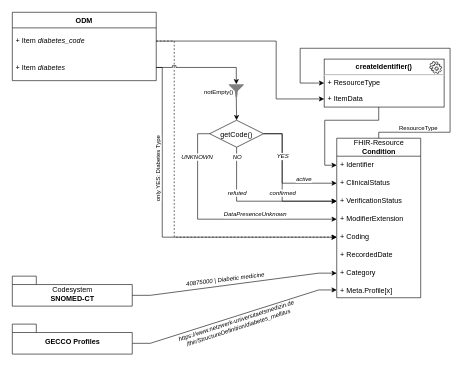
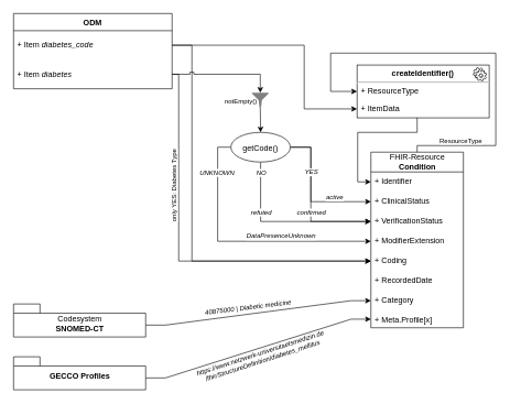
  <mxCell id="0" />
  <mxCell id="1" parent="0" />
  <mxCell id="2" style="edgeStyle=orthogonalEdgeStyle;rounded=0;orthogonalLoop=1;jettySize=auto;html=1;exitX=0.5;exitY=0;exitDx=0;exitDy=0;entryX=0;entryY=0.5;entryDx=0;entryDy=0;" parent="1" source="4" target="21" edge="1"><mxGeometry relative="1" as="geometry"><mxPoint x="481" y="143" as="targetPoint" /><Array as="points"><mxPoint x="631" y="220" /><mxPoint x="750" y="220" /><mxPoint x="750" y="80" /><mxPoint x="500" y="80" /><mxPoint x="500" y="138" /></Array></mxGeometry></mxCell>
  <mxCell id="3" value="ResourceType" style="edgeLabel;html=1;align=center;verticalAlign=middle;resizable=0;points=[];fontSize=10;" parent="2" vertex="1" connectable="0"><mxGeometry x="-0.886" y="-1" relative="1" as="geometry"><mxPoint x="40.5" y="-9.75" as="offset" /></mxGeometry></mxCell>
  <mxCell id="4" value="&lt;span style=&quot;font-weight: normal&quot;&gt;FHIR-Resource&lt;/span&gt;&lt;br&gt;Condition" style="swimlane;fontStyle=1;childLayout=stackLayout;horizontal=1;startSize=30;fillColor=none;horizontalStack=0;resizeParent=1;resizeParentMax=0;resizeLast=0;collapsible=1;marginBottom=0;html=1;" parent="1" vertex="1"><mxGeometry x="561" y="230" width="140" height="266" as="geometry" /></mxCell>
  <mxCell id="5" value="+ Identifier" style="text;strokeColor=none;fillColor=none;align=left;verticalAlign=top;spacingLeft=4;spacingRight=4;overflow=hidden;rotatable=0;points=[[0,0.5],[1,0.5]];portConstraint=eastwest;" parent="4" vertex="1"><mxGeometry y="30" width="140" height="30" as="geometry" /></mxCell>
  <mxCell id="6" value="+ ClinicalStatus" style="text;strokeColor=none;fillColor=none;align=left;verticalAlign=top;spacingLeft=4;spacingRight=4;overflow=hidden;rotatable=0;points=[[0,0.5],[1,0.5]];portConstraint=eastwest;" parent="4" vertex="1"><mxGeometry y="60" width="140" height="30" as="geometry" /></mxCell>
  <mxCell id="7" value="+ VerificationStatus" style="text;strokeColor=none;fillColor=none;align=left;verticalAlign=top;spacingLeft=4;spacingRight=4;overflow=hidden;rotatable=0;points=[[0,0.5],[1,0.5]];portConstraint=eastwest;" parent="4" vertex="1"><mxGeometry y="90" width="140" height="30" as="geometry" /></mxCell>
  <mxCell id="8" value="+ ModifierExtension" style="text;strokeColor=none;fillColor=none;align=left;verticalAlign=top;spacingLeft=4;spacingRight=4;overflow=hidden;rotatable=0;points=[[0,0.5],[1,0.5]];portConstraint=eastwest;" parent="4" vertex="1"><mxGeometry y="120" width="140" height="30" as="geometry" /></mxCell>
  <mxCell id="9" value="+ Coding" style="text;strokeColor=none;fillColor=none;align=left;verticalAlign=top;spacingLeft=4;spacingRight=4;overflow=hidden;rotatable=0;points=[[0,0.5],[1,0.5]];portConstraint=eastwest;" parent="4" vertex="1"><mxGeometry y="150" width="140" height="30" as="geometry" /></mxCell>
  <mxCell id="10" value="+ RecordedDate" style="text;strokeColor=none;fillColor=none;align=left;verticalAlign=top;spacingLeft=4;spacingRight=4;overflow=hidden;rotatable=0;points=[[0,0.5],[1,0.5]];portConstraint=eastwest;" parent="4" vertex="1"><mxGeometry y="180" width="140" height="30" as="geometry" /></mxCell>
  <mxCell id="11" value="+ Category" style="text;strokeColor=none;fillColor=none;align=left;verticalAlign=top;spacingLeft=4;spacingRight=4;overflow=hidden;rotatable=0;points=[[0,0.5],[1,0.5]];portConstraint=eastwest;" parent="4" vertex="1"><mxGeometry y="210" width="140" height="30" as="geometry" /></mxCell>
  <mxCell id="12" value="+ Meta.Profile[x]" style="text;strokeColor=none;fillColor=none;align=left;verticalAlign=top;spacingLeft=4;spacingRight=4;overflow=hidden;rotatable=0;points=[[0,0.5],[1,0.5]];portConstraint=eastwest;" parent="4" vertex="1"><mxGeometry y="240" width="140" height="26" as="geometry" /></mxCell>
  <mxCell id="13" value="ODM" style="swimlane;fontStyle=1;childLayout=stackLayout;horizontal=1;startSize=26;fillColor=none;horizontalStack=0;resizeParent=1;resizeParentMax=0;resizeLast=0;collapsible=1;marginBottom=0;" parent="1" vertex="1"><mxGeometry x="20" y="20" width="240" height="114" as="geometry" /></mxCell>
  <mxCell id="14" value="+ Item &lt;i&gt;diabetes_code&lt;br&gt;&lt;/i&gt;" style="text;strokeColor=none;fillColor=none;align=left;verticalAlign=middle;spacingLeft=4;spacingRight=4;overflow=hidden;rotatable=0;points=[[0,0.5],[1,0.5]];portConstraint=eastwest;fontStyle=0;whiteSpace=wrap;html=1;" parent="13" vertex="1"><mxGeometry y="26" width="240" height="44" as="geometry" /></mxCell>
  <mxCell id="15" value="+ Item&amp;nbsp;&lt;i&gt;diabetes&lt;/i&gt;" style="text;strokeColor=none;fillColor=none;align=left;verticalAlign=middle;spacingLeft=4;spacingRight=4;overflow=hidden;rotatable=0;points=[[0,0.5],[1,0.5]];portConstraint=eastwest;fontStyle=0;whiteSpace=wrap;html=1;" parent="13" vertex="1"><mxGeometry y="70" width="240" height="44" as="geometry" /></mxCell>
  <mxCell id="16" style="edgeStyle=entityRelationEdgeStyle;rounded=0;orthogonalLoop=1;jettySize=auto;html=1;exitX=0;exitY=0;exitDx=200;exitDy=32;exitPerimeter=0;entryX=0;entryY=0.5;entryDx=0;entryDy=0;startArrow=none;startFill=0;endArrow=classic;endFill=1;fontStyle=2" parent="1" source="18" target="12" edge="1"><mxGeometry relative="1" as="geometry" /></mxCell>
  <mxCell id="17" value="&lt;div&gt;&lt;font style=&quot;font-size: 10px&quot;&gt;&lt;span style=&quot;color: rgb(0 , 0 , 0) ; font-weight: 400 ; letter-spacing: normal ; text-align: center ; text-indent: 0px ; text-transform: none ; word-spacing: 0px ; display: inline ; float: none ; font-size: 10px&quot;&gt;https://www.netzwerk-universitaetsmedizin.de&lt;br&gt;&lt;/span&gt;&lt;/font&gt;&lt;font style=&quot;font-size: 10px&quot;&gt;&lt;span style=&quot;color: rgb(0 , 0 , 0) ; font-weight: 400 ; letter-spacing: normal ; text-align: center ; text-indent: 0px ; text-transform: none ; word-spacing: 0px ; display: inline ; float: none ; font-size: 10px&quot;&gt;/&lt;/span&gt;&lt;span style=&quot;color: rgb(0 , 0 , 0) ; font-weight: 400 ; letter-spacing: normal ; text-align: center ; text-indent: 0px ; text-transform: none ; word-spacing: 0px ; display: inline ; float: none ; font-size: 10px&quot;&gt;fhir/StructureDefinition/diabetes_mellitus&lt;/span&gt;&lt;/font&gt;&lt;/div&gt;" style="edgeLabel;html=1;align=center;verticalAlign=middle;resizable=0;points=[];fontSize=10;rotation=342;fontStyle=2;fontFamily=Helvetica;labelBackgroundColor=none;" parent="16" vertex="1" connectable="0"><mxGeometry x="-0.262" y="-1" relative="1" as="geometry"><mxPoint x="47.99" y="-2.88" as="offset" /></mxGeometry></mxCell>
  <mxCell id="18" value="GECCO Profiles" style="shape=folder;fontStyle=1;spacingTop=10;tabWidth=40;tabHeight=14;tabPosition=left;html=1;" parent="1" vertex="1"><mxGeometry x="20" y="540" width="200" height="50" as="geometry" /></mxCell>
  <mxCell id="19" value="&lt;p style=&quot;margin: 0px ; margin-top: 6px ; text-align: center&quot;&gt;&lt;b&gt;createIdentifier()&lt;/b&gt;&lt;/p&gt;&lt;hr&gt;&lt;p style=&quot;margin: 0px ; margin-left: 8px&quot;&gt;&lt;span style=&quot;color: rgba(0 , 0 , 0 , 0) ; font-family: monospace ; font-size: 0px&quot;&gt;%3CmxGraphModel%3E%3Croot%3E%3CmxCell%20id%3D%220%22%2F%3E%3CmxCell%20id%3D%221%22%20parent%3D%220%22%2F%3E%3CmxCell%20id%3D%222%22%20value%3D%22%2B%20Id%22%20style%3D%22text%3BstrokeColor%3Dnone%3BfillColor%3Dnone%3Balign%3Dleft%3BverticalAlign%3Dtop%3BspacingLeft%3D4%3BspacingRight%3D4%3Boverflow%3Dhidden%3Brotatable%3D0%3Bpoints%3D%5B%5B0%2C0.5%5D%2C%5B1%2C0.5%5D%5D%3BportConstraint%3Deastwest%3B%22%20vertex%3D%221%22%20parent%3D%221%22%3E%3CmxGeometry%20x%3D%22520%22%20y%3D%22270%22%20width%3D%22140%22%20height%3D%2230%22%20as%3D%22geometry%22%2F%3E%3C%2FmxCell%3E%3CmxCell%20id%3D%223%22%20value%3D%22%2B%20Identifier%22%20style%3D%22text%3BstrokeColor%3Dnone%3BfillColor%3Dnone%3Balign%3Dleft%3BverticalAlign%3Dtop%3BspacingLeft%3D4%3BspacingRight%3D4%3Boverflow%3Dhidden%3Brotatable%3D0%3Bpoints%3D%5B%5B0%2C0.5%5D%2C%5B1%2C0.5%5D%5D%3BportConstraint%3Deastwest%3B%22%20vertex%3D%221%22%20parent%3D%221%22%3E%3CmxGeometry%20x%3D%22520%22%20y%3D%22300%22%20width%3D%22140%22%20height%3D%2230%22%20as%3D%22geometry%22%2F%3E%3C%2FmxCell%3E%3C%2Froot%3E%3C%2FmxGraphModel%3E&lt;/span&gt;&lt;br&gt;&lt;/p&gt;" style="align=left;overflow=fill;html=1;dropTarget=0;labelBorderColor=none;" parent="1" vertex="1"><mxGeometry x="540" y="98" width="200" height="80" as="geometry" /></mxCell>
  <mxCell id="20" value="" style="shape=mxgraph.bpmn.service_task;html=1;outlineConnect=0;fontFamily=Helvetica;fontSize=12;fontColor=#000000;align=center;strokeColor=#000000;fillColor=#ffffff;" parent="19" vertex="1"><mxGeometry x="1" width="20" height="20" relative="1" as="geometry"><mxPoint x="-24" y="4" as="offset" /></mxGeometry></mxCell>
  <mxCell id="21" value="+ ResourceType" style="text;strokeColor=none;fillColor=none;align=left;verticalAlign=top;spacingLeft=4;spacingRight=4;overflow=hidden;rotatable=0;points=[[0,0.5],[1,0.5]];portConstraint=eastwest;" parent="1" vertex="1"><mxGeometry x="540" y="124.5" width="200" height="27" as="geometry" /></mxCell>
  <mxCell id="22" value="+ ItemData" style="text;strokeColor=none;fillColor=none;align=left;verticalAlign=top;spacingLeft=4;spacingRight=4;overflow=hidden;rotatable=0;points=[[0,0.5],[1,0.5]];portConstraint=eastwest;" parent="1" vertex="1"><mxGeometry x="540" y="151" width="200" height="27" as="geometry" /></mxCell>
  <mxCell id="23" value="&lt;span style=&quot;font-weight: normal&quot;&gt;Codesystem&lt;/span&gt;&lt;br&gt;SNOMED-CT" style="shape=folder;fontStyle=1;spacingTop=10;tabWidth=40;tabHeight=14;tabPosition=left;html=1;" parent="1" vertex="1"><mxGeometry x="20" y="460" width="200" height="50" as="geometry" /></mxCell>
  <mxCell id="24" value="&lt;div&gt;&lt;span style=&quot;font-size: 10px&quot;&gt;40875000 | Diabetic medicine&lt;/span&gt;&lt;/div&gt;" style="text;html=1;align=center;verticalAlign=middle;resizable=0;points=[];autosize=1;rotation=353;fontFamily=Helvetica;fontStyle=2" parent="1" vertex="1"><mxGeometry x="300" y="455" width="150" height="20" as="geometry" /></mxCell>
  <mxCell id="25" style="edgeStyle=entityRelationEdgeStyle;rounded=0;orthogonalLoop=1;jettySize=auto;html=1;exitX=0;exitY=0;exitDx=200;exitDy=32;exitPerimeter=0;" parent="1" source="23" target="11" edge="1"><mxGeometry relative="1" as="geometry"><mxPoint x="220" y="408" as="sourcePoint" /><mxPoint x="500" y="401" as="targetPoint" /></mxGeometry></mxCell>
  <mxCell id="26" style="edgeStyle=orthogonalEdgeStyle;rounded=0;orthogonalLoop=1;jettySize=auto;html=1;exitX=0.5;exitY=1;exitDx=0;exitDy=0;exitPerimeter=0;entryX=0.5;entryY=0;entryDx=0;entryDy=0;" parent="1" source="27" target="39" edge="1"><mxGeometry relative="1" as="geometry" /></mxCell>
  <mxCell id="27" value="" style="aspect=fixed;pointerEvents=1;shadow=0;dashed=0;html=1;strokeColor=none;labelPosition=center;verticalLabelPosition=bottom;verticalAlign=top;align=center;shape=mxgraph.mscae.enterprise.filter;fillColor=#808080;" parent="1" vertex="1"><mxGeometry x="381" y="140" width="25" height="22.5" as="geometry" /></mxCell>
  <mxCell id="28" style="rounded=0;orthogonalLoop=1;jettySize=auto;html=1;exitX=0.5;exitY=1;exitDx=0;exitDy=0;edgeStyle=orthogonalEdgeStyle;entryX=0;entryY=0.5;entryDx=0;entryDy=0;" parent="1" source="39" target="7" edge="1"><mxGeometry relative="1" as="geometry"><mxPoint x="448" y="389" as="targetPoint" /><mxPoint x="331" y="449" as="sourcePoint" /></mxGeometry></mxCell>
  <mxCell id="29" value="NO" style="edgeLabel;html=1;align=center;verticalAlign=middle;resizable=0;points=[];fontStyle=2;fontSize=10;" parent="28" vertex="1" connectable="0"><mxGeometry x="-0.511" relative="1" as="geometry"><mxPoint y="-48.0" as="offset" /></mxGeometry></mxCell>
  <mxCell id="30" value="&lt;i style=&quot;font-size: 10px;&quot;&gt;refuted&lt;/i&gt;" style="edgeLabel;html=1;align=center;verticalAlign=middle;resizable=0;points=[];fontSize=10;" parent="28" vertex="1" connectable="0"><mxGeometry x="-0.37" relative="1" as="geometry"><mxPoint y="-6.0" as="offset" /></mxGeometry></mxCell>
  <mxCell id="31" style="rounded=0;orthogonalLoop=1;jettySize=auto;html=1;exitX=0;exitY=0.5;exitDx=0;exitDy=0;edgeStyle=orthogonalEdgeStyle;" parent="1" source="39" target="8" edge="1"><mxGeometry relative="1" as="geometry"><mxPoint x="403" y="399" as="targetPoint" /><mxPoint x="251" y="369" as="sourcePoint" /></mxGeometry></mxCell>
  <mxCell id="32" value="UNKNOWN" style="edgeLabel;html=1;align=center;verticalAlign=middle;resizable=0;points=[];fontStyle=2;fontSize=10;" parent="31" vertex="1" connectable="0"><mxGeometry x="-0.547" y="2" relative="1" as="geometry"><mxPoint x="-3.51" y="-31.5" as="offset" /></mxGeometry></mxCell>
  <mxCell id="33" value="DataPresenceUnknown" style="edgeLabel;html=1;align=center;verticalAlign=middle;resizable=0;points=[];fontStyle=2;fontSize=10;" parent="31" vertex="1" connectable="0"><mxGeometry x="0.198" y="-1" relative="1" as="geometry"><mxPoint x="22.05" y="-9.03" as="offset" /></mxGeometry></mxCell>
  <mxCell id="34" style="edgeStyle=orthogonalEdgeStyle;rounded=0;orthogonalLoop=1;jettySize=auto;html=1;exitX=1;exitY=0.5;exitDx=0;exitDy=0;entryX=0;entryY=0.5;entryDx=0;entryDy=0;" parent="1" source="39" target="6" edge="1"><mxGeometry relative="1" as="geometry"><mxPoint x="470" y="349" as="targetPoint" /><Array as="points"><mxPoint x="470" y="223" /><mxPoint x="470" y="305" /></Array></mxGeometry></mxCell>
  <mxCell id="35" value="&lt;i style=&quot;font-size: 10px;&quot;&gt;active&lt;br style=&quot;font-size: 10px;&quot;&gt;&lt;/i&gt;" style="edgeLabel;html=1;align=center;verticalAlign=middle;resizable=0;points=[];fontSize=10;" parent="34" vertex="1" connectable="0"><mxGeometry x="0.447" y="2" relative="1" as="geometry"><mxPoint x="0.62" y="-6" as="offset" /></mxGeometry></mxCell>
  <mxCell id="36" style="edgeStyle=orthogonalEdgeStyle;rounded=0;orthogonalLoop=1;jettySize=auto;html=1;exitX=1;exitY=0.5;exitDx=0;exitDy=0;entryX=0;entryY=0.5;entryDx=0;entryDy=0;" parent="1" source="39" target="7" edge="1"><mxGeometry relative="1" as="geometry"><Array as="points"><mxPoint x="470" y="223" /><mxPoint x="470" y="335" /></Array></mxGeometry></mxCell>
  <mxCell id="37" value="&lt;i style=&quot;font-size: 10px;&quot;&gt;confirmed&lt;/i&gt;" style="edgeLabel;html=1;align=center;verticalAlign=middle;resizable=0;points=[];fontSize=10;" parent="36" vertex="1" connectable="0"><mxGeometry x="0.039" y="1" relative="1" as="geometry"><mxPoint x="-1" y="7.2" as="offset" /></mxGeometry></mxCell>
  <mxCell id="38" value="YES" style="edgeLabel;html=1;align=center;verticalAlign=middle;resizable=0;points=[];fontStyle=2;fontSize=10;" parent="36" vertex="1" connectable="0"><mxGeometry x="-0.409" relative="1" as="geometry"><mxPoint y="-0.6" as="offset" /></mxGeometry></mxCell>
- <mxCell id="39" value="&lt;p style=&quot;line-height: 100%&quot;&gt;getCode()&lt;/p&gt;" style="rhombus;whiteSpace=wrap;html=1;aspect=fixed;verticalAlign=middle;" parent="1" vertex="1"><mxGeometry x="349" y="200" width="90" height="45" as="geometry" /></mxCell>
+ <mxCell id="39" value="&lt;p style=&quot;line-height: 100%&quot;&gt;getCode()&lt;/p&gt;" style="ellipse;whiteSpace=wrap;html=1;aspect=fixed;verticalAlign=middle;" parent="1" vertex="1"><mxGeometry x="349" y="200" width="90" height="45" as="geometry" /></mxCell>
  <mxCell id="40" style="edgeStyle=orthogonalEdgeStyle;rounded=0;orthogonalLoop=1;jettySize=auto;html=1;exitX=1;exitY=0.5;exitDx=0;exitDy=0;entryX=0;entryY=0.5;entryDx=0;entryDy=0;" parent="1" source="14" target="22" edge="1"><mxGeometry relative="1" as="geometry"><Array as="points"><mxPoint x="460" y="68" /><mxPoint x="460" y="165" /><mxPoint x="540" y="165" /></Array></mxGeometry></mxCell>
- <mxCell id="41" style="rounded=0;orthogonalLoop=1;jettySize=auto;html=1;exitX=1;exitY=0.5;exitDx=0;exitDy=0;entryX=0;entryY=0.5;entryDx=0;entryDy=0;edgeStyle=orthogonalEdgeStyle;jumpStyle=sharp;dashed=1;" parent="1" source="14" target="9" edge="1"><mxGeometry relative="1" as="geometry"><Array as="points"><mxPoint x="290" y="68" /><mxPoint x="290" y="395" /></Array></mxGeometry></mxCell>
+ <mxCell id="41" style="rounded=0;orthogonalLoop=1;jettySize=auto;html=1;exitX=1;exitY=0.5;exitDx=0;exitDy=0;entryX=0;entryY=0.5;entryDx=0;entryDy=0;edgeStyle=orthogonalEdgeStyle;jumpStyle=sharp;" parent="1" source="14" target="9" edge="1"><mxGeometry relative="1" as="geometry"><Array as="points"><mxPoint x="290" y="68" /><mxPoint x="290" y="395" /></Array></mxGeometry></mxCell>
  <mxCell id="42" style="edgeStyle=orthogonalEdgeStyle;rounded=0;jumpStyle=sharp;orthogonalLoop=1;jettySize=auto;html=1;exitX=0;exitY=0.5;exitDx=0;exitDy=0;startArrow=classic;startFill=1;endArrow=none;endFill=0;" parent="1" source="5" target="19" edge="1"><mxGeometry relative="1" as="geometry"><Array as="points"><mxPoint x="541" y="275" /><mxPoint x="541" y="200" /><mxPoint x="631" y="200" /></Array></mxGeometry></mxCell>
  <mxCell id="43" style="edgeStyle=orthogonalEdgeStyle;rounded=0;jumpStyle=sharp;orthogonalLoop=1;jettySize=auto;html=1;exitX=1;exitY=0.5;exitDx=0;exitDy=0;entryX=0.5;entryY=0;entryDx=0;entryDy=0;entryPerimeter=0;startArrow=none;startFill=0;endArrow=classic;endFill=1;" parent="1" source="15" target="27" edge="1"><mxGeometry relative="1" as="geometry" /></mxCell>
  <mxCell id="44" value="&lt;font style=&quot;font-size: 10px;&quot;&gt;notEmpty()&lt;/font&gt;" style="text;html=1;align=center;verticalAlign=middle;resizable=0;points=[];autosize=1;fontSize=10;" parent="1" vertex="1"><mxGeometry x="334" y="142.5" width="60" height="20" as="geometry" /></mxCell>
  <mxCell id="45" style="edgeStyle=orthogonalEdgeStyle;rounded=0;jumpStyle=sharp;orthogonalLoop=1;jettySize=auto;html=1;exitX=1;exitY=0.5;exitDx=0;exitDy=0;entryX=0;entryY=0.5;entryDx=0;entryDy=0;startArrow=none;startFill=0;endArrow=classic;endFill=1;fontSize=10;fontColor=#000000;" edge="1" parent="1" source="15" target="9"><mxGeometry relative="1" as="geometry"><Array as="points"><mxPoint x="270" y="112" /><mxPoint x="270" y="395" /></Array></mxGeometry></mxCell>
  <mxCell id="46" value="only YES: Diabetes Type" style="edgeLabel;html=1;align=center;verticalAlign=middle;resizable=0;points=[];fontSize=10;fontColor=#000000;rotation=270;" vertex="1" connectable="0" parent="45"><mxGeometry x="-0.384" relative="1" as="geometry"><mxPoint x="-9" as="offset" /></mxGeometry></mxCell>
